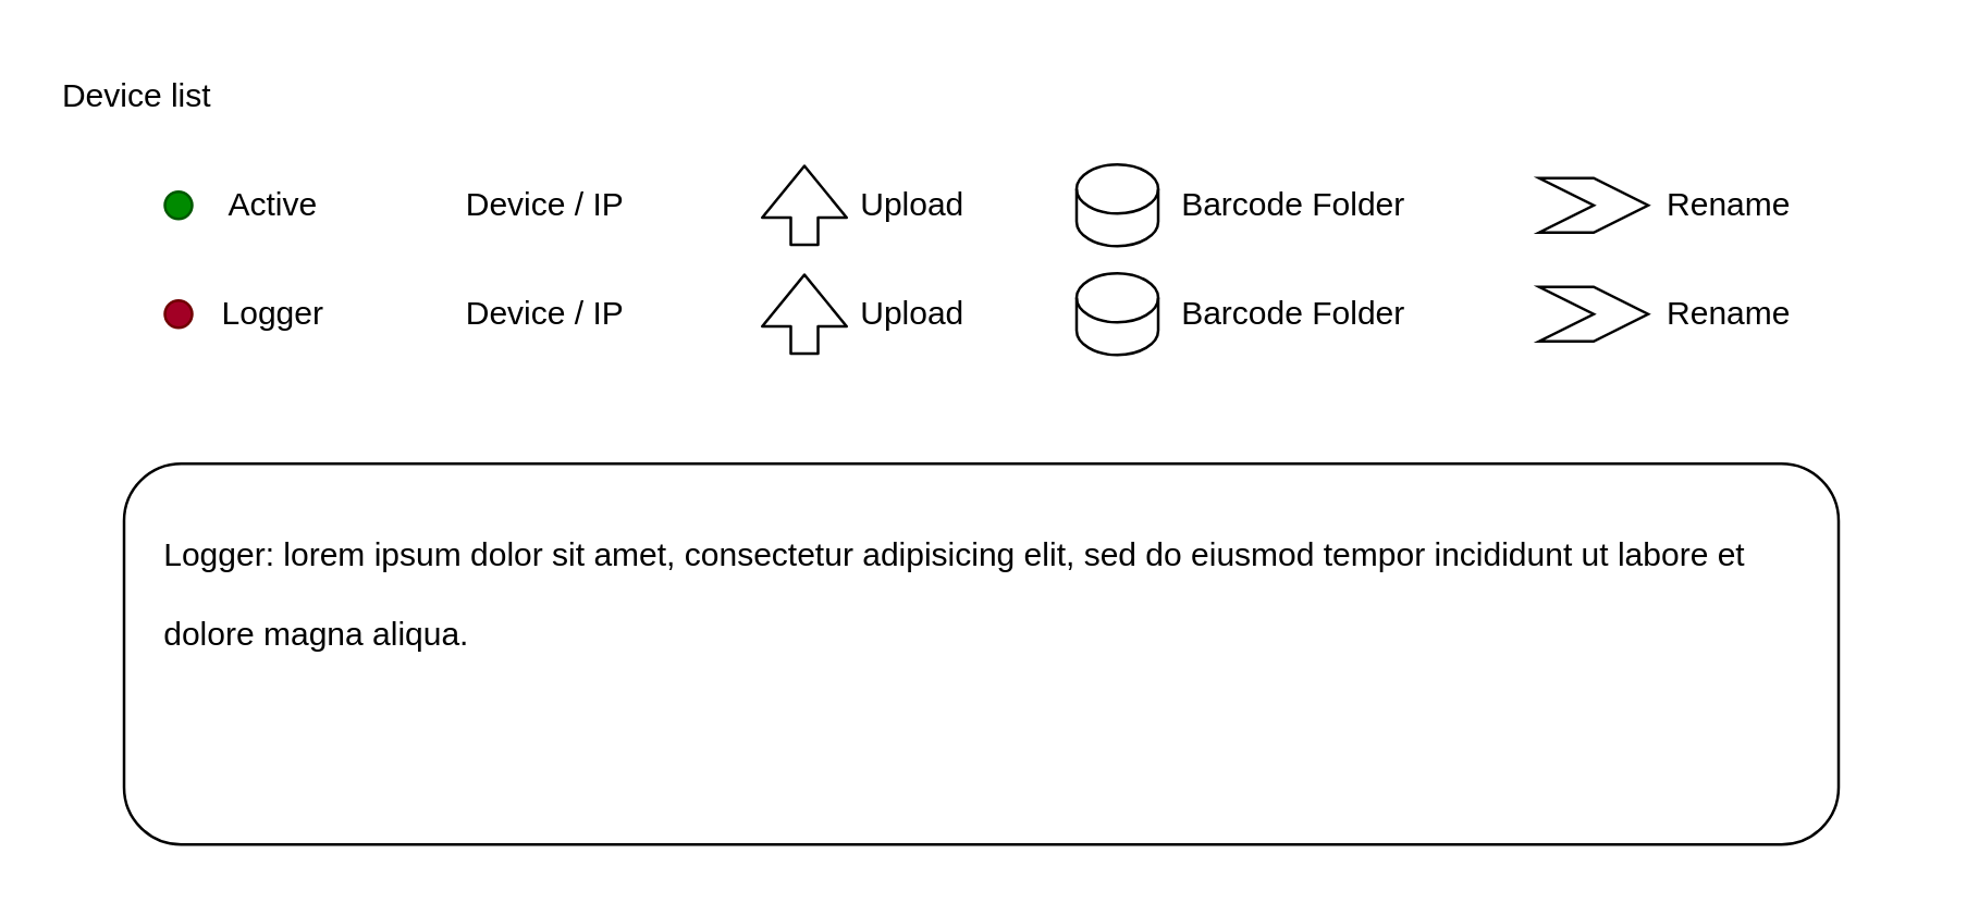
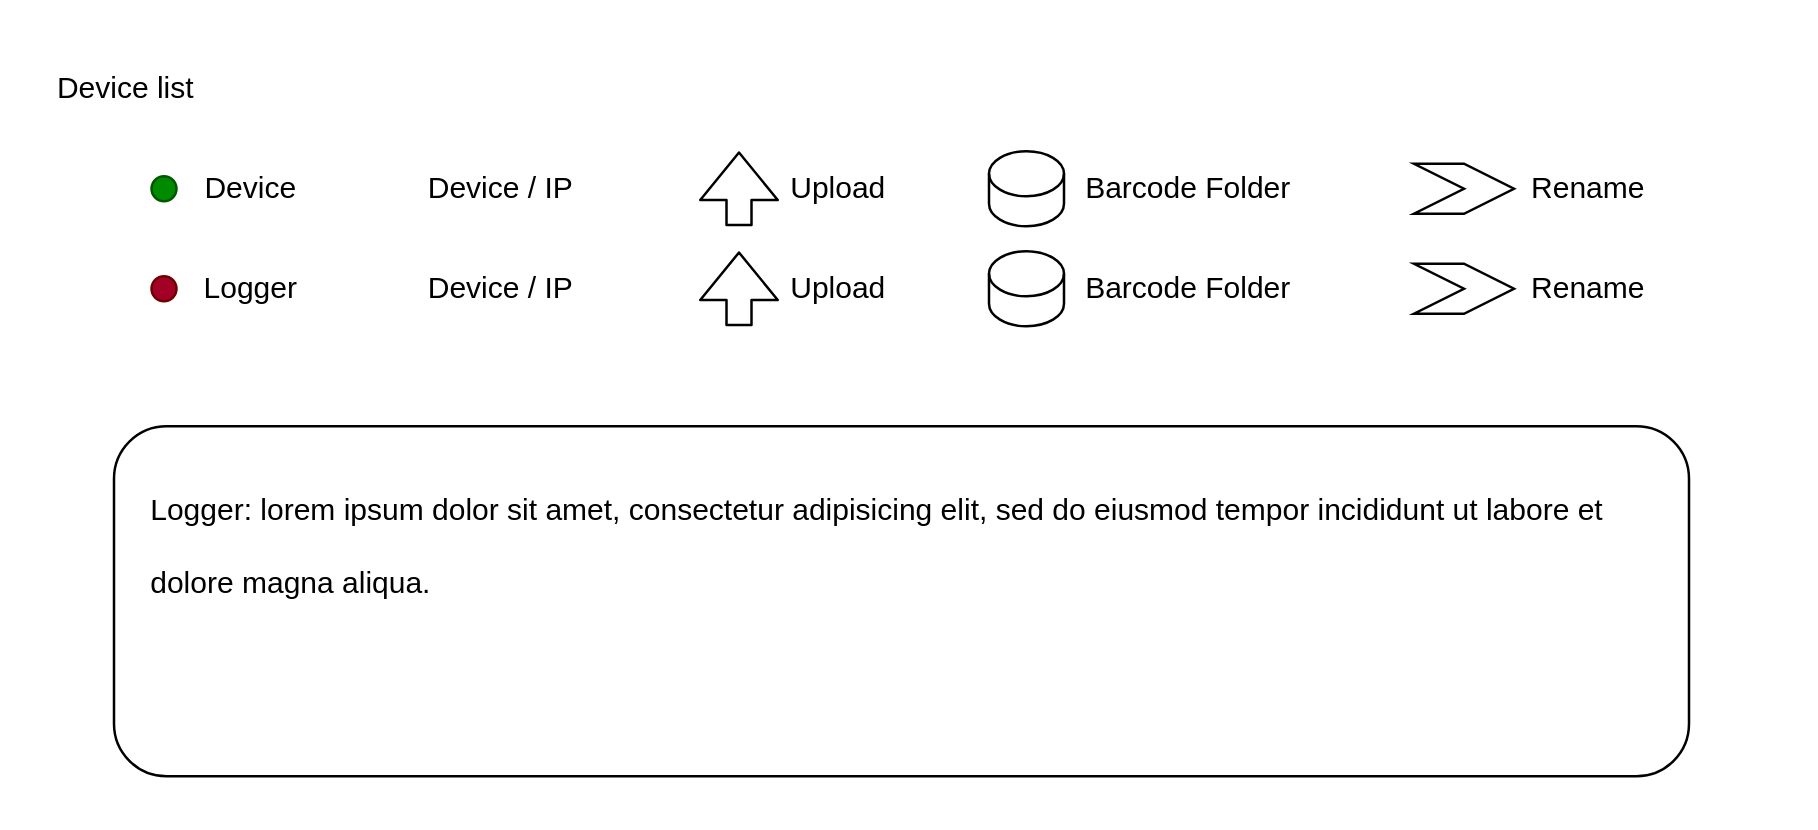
  <mxCell id="0" />
  <mxCell id="1" parent="0" />
  <mxCell id="2" value="Device list" style="text;html=1;strokeColor=none;fillColor=none;align=center;verticalAlign=middle;whiteSpace=wrap;rounded=0;" vertex="1" parent="1"><mxGeometry x="20" y="20" width="60" height="30" as="geometry" /></mxCell>
  <mxCell id="3" value="" style="ellipse;whiteSpace=wrap;html=1;aspect=fixed;fillColor=#008a00;fontColor=#ffffff;strokeColor=#005700;" vertex="1" parent="1"><mxGeometry x="60" y="70" width="10" height="10" as="geometry" /></mxCell>
- <mxCell id="4" value="Active" style="text;html=1;strokeColor=none;fillColor=none;align=center;verticalAlign=middle;whiteSpace=wrap;rounded=0;" vertex="1" parent="1"><mxGeometry x="70" y="60" width="60" height="30" as="geometry" /></mxCell>
+ <mxCell id="4" value="Device" style="text;html=1;strokeColor=none;fillColor=none;align=center;verticalAlign=middle;whiteSpace=wrap;rounded=0;" vertex="1" parent="1"><mxGeometry x="70" y="60" width="60" height="30" as="geometry" /></mxCell>
  <mxCell id="5" value="Device / IP" style="text;html=1;strokeColor=none;fillColor=none;align=center;verticalAlign=middle;whiteSpace=wrap;rounded=0;" vertex="1" parent="1"><mxGeometry x="95" y="60" width="210" height="30" as="geometry" /></mxCell>
  <mxCell id="6" value="Upload" style="text;html=1;strokeColor=none;fillColor=none;align=center;verticalAlign=middle;whiteSpace=wrap;rounded=0;" vertex="1" parent="1"><mxGeometry x="305" y="60" width="60" height="30" as="geometry" /></mxCell>
  <mxCell id="7" value="" style="ellipse;whiteSpace=wrap;html=1;aspect=fixed;fillColor=#a20025;fontColor=#ffffff;strokeColor=#6F0000;" vertex="1" parent="1"><mxGeometry x="60" y="110" width="10" height="10" as="geometry" /></mxCell>
  <mxCell id="8" value="Logger" style="text;html=1;strokeColor=none;fillColor=none;align=center;verticalAlign=middle;whiteSpace=wrap;rounded=0;" vertex="1" parent="1"><mxGeometry x="70" y="100" width="60" height="30" as="geometry" /></mxCell>
  <mxCell id="9" value="Device / IP" style="text;html=1;strokeColor=none;fillColor=none;align=center;verticalAlign=middle;whiteSpace=wrap;rounded=0;" vertex="1" parent="1"><mxGeometry x="95" y="100" width="210" height="30" as="geometry" /></mxCell>
  <mxCell id="10" value="" style="shape=flexArrow;endArrow=classic;html=1;" edge="1" parent="1"><mxGeometry width="50" height="50" relative="1" as="geometry"><mxPoint x="295" y="90" as="sourcePoint" /><mxPoint x="295" y="60" as="targetPoint" /></mxGeometry></mxCell>
  <mxCell id="11" value="Barcode Folder" style="text;html=1;strokeColor=none;fillColor=none;align=center;verticalAlign=middle;whiteSpace=wrap;rounded=0;" vertex="1" parent="1"><mxGeometry x="405" y="60" width="140" height="30" as="geometry" /></mxCell>
  <mxCell id="12" value="" style="shape=cylinder3;whiteSpace=wrap;html=1;boundedLbl=1;backgroundOutline=1;size=9;" vertex="1" parent="1"><mxGeometry x="395" y="60" width="30" height="30" as="geometry" /></mxCell>
  <mxCell id="13" value="Upload" style="text;html=1;strokeColor=none;fillColor=none;align=center;verticalAlign=middle;whiteSpace=wrap;rounded=0;" vertex="1" parent="1"><mxGeometry x="305" y="100" width="60" height="30" as="geometry" /></mxCell>
  <mxCell id="14" value="" style="shape=flexArrow;endArrow=classic;html=1;" edge="1" parent="1"><mxGeometry width="50" height="50" relative="1" as="geometry"><mxPoint x="295" y="130" as="sourcePoint" /><mxPoint x="295" y="100" as="targetPoint" /></mxGeometry></mxCell>
  <mxCell id="15" value="Barcode Folder" style="text;html=1;strokeColor=none;fillColor=none;align=center;verticalAlign=middle;whiteSpace=wrap;rounded=0;" vertex="1" parent="1"><mxGeometry x="405" y="100" width="140" height="30" as="geometry" /></mxCell>
  <mxCell id="16" value="" style="shape=cylinder3;whiteSpace=wrap;html=1;boundedLbl=1;backgroundOutline=1;size=9;" vertex="1" parent="1"><mxGeometry x="395" y="100" width="30" height="30" as="geometry" /></mxCell>
  <mxCell id="17" value="Rename" style="text;html=1;strokeColor=none;fillColor=none;align=center;verticalAlign=middle;whiteSpace=wrap;rounded=0;" vertex="1" parent="1"><mxGeometry x="565" y="60" width="140" height="30" as="geometry" /></mxCell>
  <mxCell id="18" value="" style="shape=step;perimeter=stepPerimeter;whiteSpace=wrap;html=1;fixedSize=1;" vertex="1" parent="1"><mxGeometry x="565" y="65" width="40" height="20" as="geometry" /></mxCell>
  <mxCell id="19" value="Rename" style="text;html=1;strokeColor=none;fillColor=none;align=center;verticalAlign=middle;whiteSpace=wrap;rounded=0;" vertex="1" parent="1"><mxGeometry x="565" y="100" width="140" height="30" as="geometry" /></mxCell>
  <mxCell id="20" value="" style="shape=step;perimeter=stepPerimeter;whiteSpace=wrap;html=1;fixedSize=1;" vertex="1" parent="1"><mxGeometry x="565" y="105" width="40" height="20" as="geometry" /></mxCell>
  <mxCell id="21" value="" style="rounded=1;whiteSpace=wrap;html=1;" vertex="1" parent="1"><mxGeometry x="45" y="170" width="630" height="140" as="geometry" /></mxCell>
  <mxCell id="22" value="&lt;h1&gt;&lt;span style=&quot;background-color: initial; font-size: 12px; font-weight: normal;&quot;&gt;Logger: lorem ipsum dolor sit amet, consectetur adipisicing elit, sed do eiusmod tempor incididunt ut labore et dolore magna aliqua.&lt;/span&gt;&lt;br&gt;&lt;/h1&gt;" style="text;html=1;strokeColor=none;fillColor=none;spacing=5;spacingTop=-20;whiteSpace=wrap;overflow=hidden;rounded=0;" vertex="1" parent="1"><mxGeometry x="55" y="180" width="590" height="120" as="geometry" /></mxCell>
